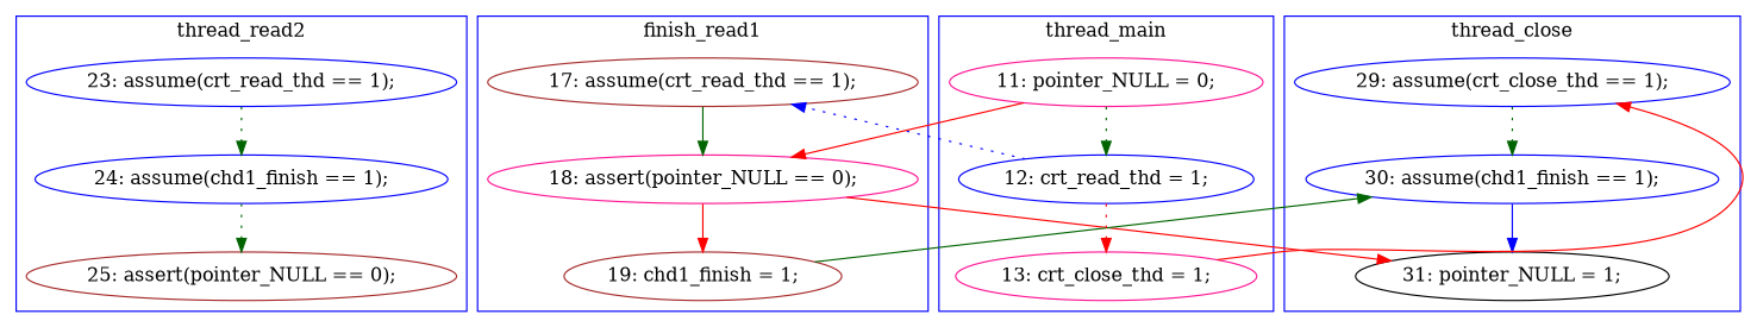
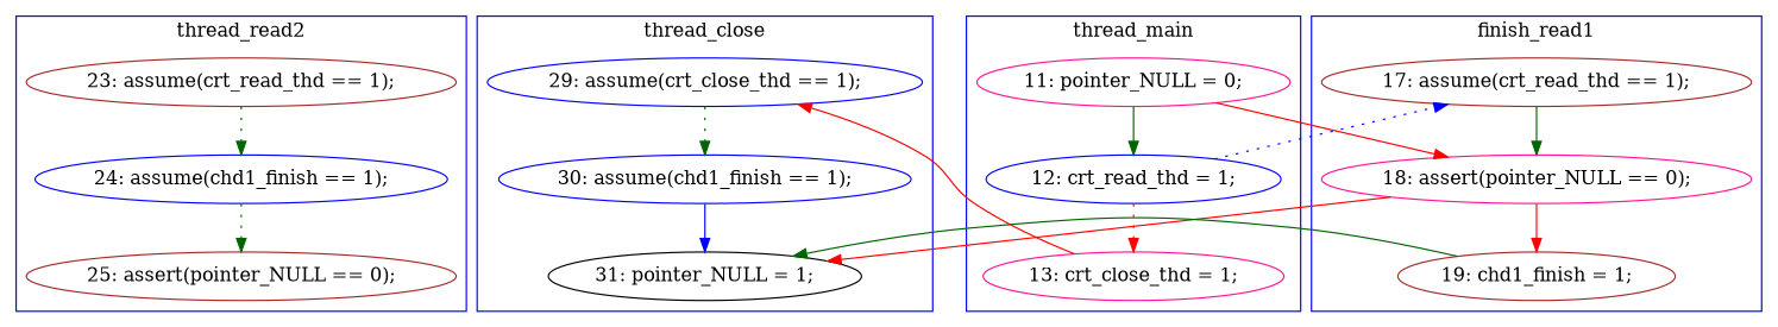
  digraph {
    node [color=blue]
    edge [color=darkgreen]
    n1 [label="24: assume(chd1_finish == 1);"]
    n2 [color=brown label="25: assert(pointer_NULL == 0);"]
-   n3 [label="23: assume(crt_read_thd == 1);"]
+   n3 [color=brown label="23: assume(crt_read_thd == 1);"]
    n4 [color=black label="31: pointer_NULL = 1;"]
    n5 [label="29: assume(crt_close_thd == 1);"]
    n6 [label="30: assume(chd1_finish == 1);"]
    n7 [color=deeppink label="18: assert(pointer_NULL == 0);"]
    n8 [color=brown label="19: chd1_finish = 1;"]
    n9 [color=brown label="17: assume(crt_read_thd == 1);"]
    n10 [label="12: crt_read_thd = 1;"]
    n11 [color=deeppink label="13: crt_close_thd = 1;"]
    n12 [color=deeppink label="11: pointer_NULL = 0;"]
    subgraph cluster_1 {
      color=blue
      label=thread_read2
      n1
      n2
      n3
    }
    subgraph cluster_2 {
      color=blue
      label=thread_close
      n4
      n5
      n6
    }
    subgraph cluster_3 {
      color=blue
      label=finish_read1
      n7
      n8
      n9
    }
    subgraph cluster_4 {
      color=blue
      label=thread_main
      n10
      n11
      n12
    }
    n1 -> n2 [style=dotted]
    n3 -> n1 [style=dotted]
    n5 -> n6 [style=dotted]
    n6 -> n4 [color=blue]
    n7 -> n4 [color=red constraint=false]
    n7 -> n8 [color=red]
-   n8 -> n6 [constraint=false]
+   n8 -> n4 [constraint=false]
    n9 -> n7
    n10 -> n9 [color=blue constraint=false style=dotted]
    n10 -> n11 [color=red style=dotted]
    n11 -> n5 [color=red constraint=false]
    n12 -> n7 [color=red constraint=false]
-   n12 -> n10 [style=dotted]
+   n12 -> n10
  }
